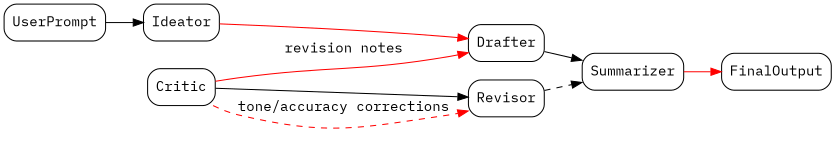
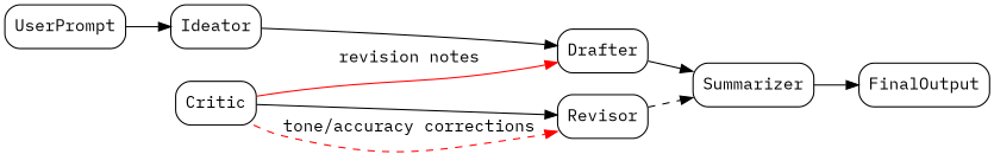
  digraph {
    fontname="IBM Plex Mono"
    rankdir=LR
    node [fontname="IBM Plex Mono" shape=box style=rounded]
    edge [fontname="IBM Plex Mono"]
    UserPrompt
    Ideator
    Drafter
    Summarizer
    Critic
    Revisor
    FinalOutput
    UserPrompt -> Ideator
-   Ideator -> Drafter [color=red]
+   Ideator -> Drafter
    Drafter -> Summarizer
-   Summarizer -> FinalOutput [color=red]
+   Summarizer -> FinalOutput
    Critic -> Drafter [color=red label="revision notes" style=solid]
    Critic -> Revisor
    Critic -> Revisor [color=red label="tone/accuracy corrections" style=dashed]
    Revisor -> Summarizer [style=dashed]
  }
